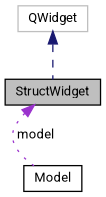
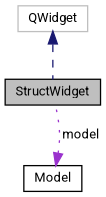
  digraph {
    fontname=Roboto
    node [color=black fillcolor=white fontname=Roboto fontsize=10 shape=record style=filled]
    edge [dir=back fontname=Roboto fontsize=10 labelfontname=Helvetica labelfontsize=10]
    n1 [fillcolor=grey75 fontcolor=black height=0.2 label=StructWidget width=0.4]
    n2 [color=grey75 height=0.2 label=QWidget width=0.4]
    n3 [height=0.2 label=Model width=0.4]
    n2 -> n1 [color=midnightblue style=dashed]
-   n1 -> n3 [color=darkorchid3 label=" model" style=dotted]
+   n3 -> n1 [color=darkorchid3 label=" model" style=dotted]
  }
